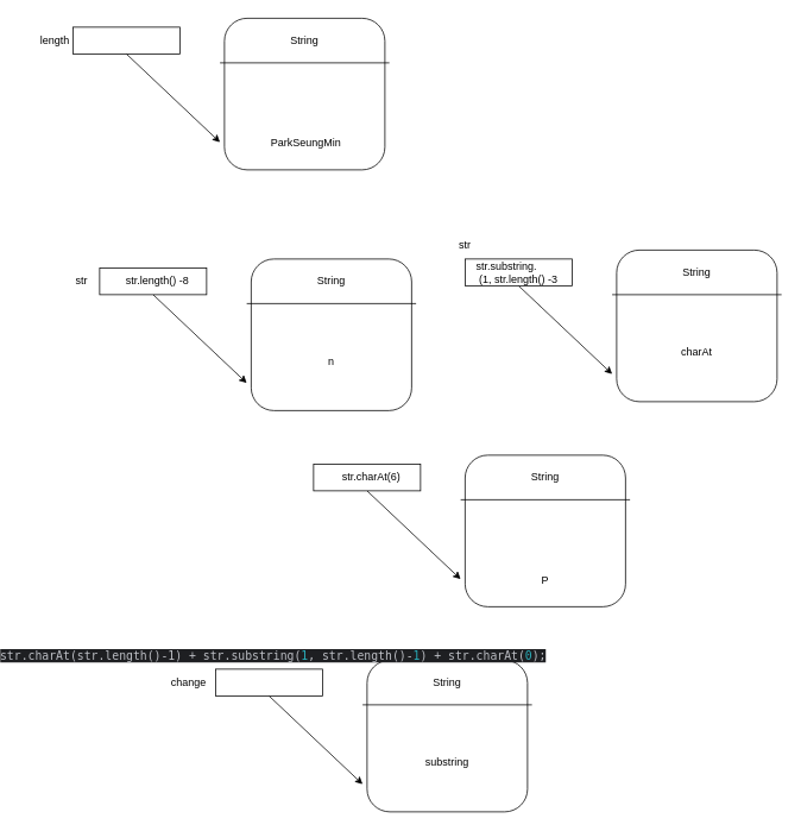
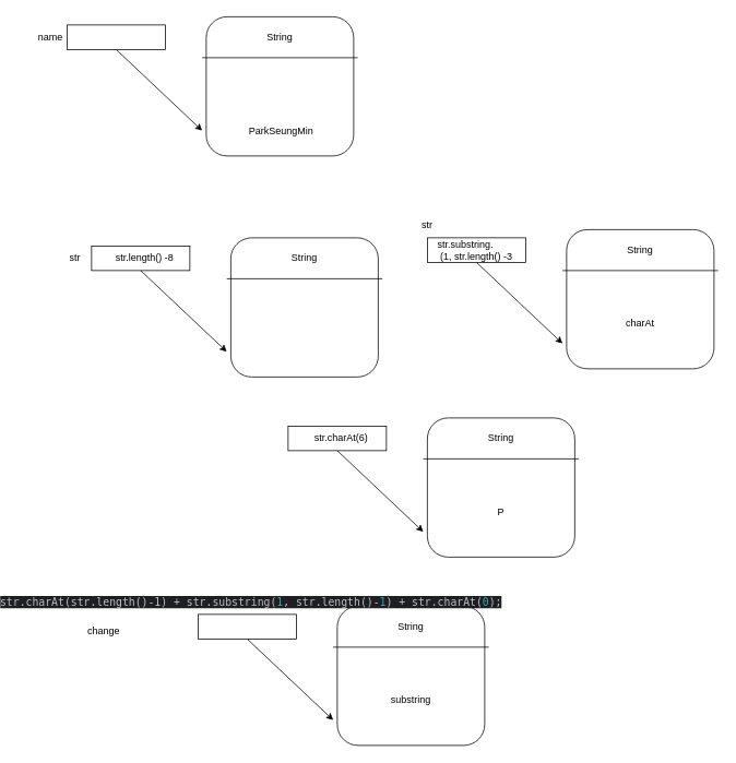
  <mxCell id="0" />
  <mxCell id="1" parent="0" />
  <mxCell id="2" value="" style="rounded=1;whiteSpace=wrap;html=1;" vertex="1" parent="1"><mxGeometry x="240" y="20" width="180" height="170" as="geometry" /></mxCell>
  <mxCell id="3" value="" style="endArrow=classic;html=1;rounded=0;entryX=-0.028;entryY=0.818;entryDx=0;entryDy=0;entryPerimeter=0;" edge="1" parent="1" target="2"><mxGeometry width="50" height="50" relative="1" as="geometry"><mxPoint x="130" y="60" as="sourcePoint" /><mxPoint x="210" y="40" as="targetPoint" /><Array as="points" /></mxGeometry></mxCell>
  <mxCell id="4" value="" style="endArrow=none;html=1;rounded=0;" edge="1" parent="1"><mxGeometry width="50" height="50" relative="1" as="geometry"><mxPoint x="235" y="70" as="sourcePoint" /><mxPoint x="425" y="70" as="targetPoint" /></mxGeometry></mxCell>
  <mxCell id="5" value="&amp;nbsp;ParkSeungMin" style="text;html=1;strokeColor=none;fillColor=none;align=center;verticalAlign=middle;whiteSpace=wrap;rounded=0;" vertex="1" parent="1"><mxGeometry x="300" y="145" width="60" height="30" as="geometry" /></mxCell>
  <mxCell id="6" value="String" style="text;html=1;strokeColor=none;fillColor=none;align=center;verticalAlign=middle;whiteSpace=wrap;rounded=0;" vertex="1" parent="1"><mxGeometry x="300" y="30" width="60" height="30" as="geometry" /></mxCell>
- <mxCell id="7" value="length" style="text;strokeColor=none;align=center;fillColor=none;html=1;verticalAlign=middle;whiteSpace=wrap;rounded=0;" vertex="1" parent="1"><mxGeometry x="20" y="30" width="60" height="30" as="geometry" /></mxCell>
+ <mxCell id="7" value="name" style="text;strokeColor=none;align=center;fillColor=none;html=1;verticalAlign=middle;whiteSpace=wrap;rounded=0;" vertex="1" parent="1"><mxGeometry x="20" y="30" width="60" height="30" as="geometry" /></mxCell>
  <mxCell id="8" value="" style="rounded=0;whiteSpace=wrap;html=1;" vertex="1" parent="1"><mxGeometry x="70" y="30" width="120" height="30" as="geometry" /></mxCell>
  <mxCell id="9" value="" style="rounded=1;whiteSpace=wrap;html=1;" vertex="1" parent="1"><mxGeometry x="270" y="290" width="180" height="170" as="geometry" /></mxCell>
  <mxCell id="10" value="" style="endArrow=classic;html=1;rounded=0;entryX=-0.028;entryY=0.818;entryDx=0;entryDy=0;entryPerimeter=0;" edge="1" parent="1" target="9"><mxGeometry width="50" height="50" relative="1" as="geometry"><mxPoint x="160" y="330" as="sourcePoint" /><mxPoint x="240" y="310" as="targetPoint" /><Array as="points" /></mxGeometry></mxCell>
  <mxCell id="11" value="" style="endArrow=none;html=1;rounded=0;" edge="1" parent="1"><mxGeometry width="50" height="50" relative="1" as="geometry"><mxPoint x="265" y="340" as="sourcePoint" /><mxPoint x="455" y="340" as="targetPoint" /></mxGeometry></mxCell>
- <mxCell id="12" value="n" style="text;html=1;strokeColor=none;fillColor=none;align=center;verticalAlign=middle;whiteSpace=wrap;rounded=0;" vertex="1" parent="1"><mxGeometry x="330" y="390" width="60" height="30" as="geometry" /></mxCell>
  <mxCell id="13" value="String" style="text;html=1;strokeColor=none;fillColor=none;align=center;verticalAlign=middle;whiteSpace=wrap;rounded=0;" vertex="1" parent="1"><mxGeometry x="330" y="300" width="60" height="30" as="geometry" /></mxCell>
  <mxCell id="14" value="str" style="text;strokeColor=none;align=center;fillColor=none;html=1;verticalAlign=middle;whiteSpace=wrap;rounded=0;" vertex="1" parent="1"><mxGeometry x="50" y="300" width="60" height="30" as="geometry" /></mxCell>
  <mxCell id="15" value="" style="rounded=0;whiteSpace=wrap;html=1;" vertex="1" parent="1"><mxGeometry x="100" y="300" width="120" height="30" as="geometry" /></mxCell>
  <mxCell id="16" value="" style="rounded=1;whiteSpace=wrap;html=1;" vertex="1" parent="1"><mxGeometry x="680" y="280" width="180" height="170" as="geometry" /></mxCell>
  <mxCell id="17" value="" style="endArrow=classic;html=1;rounded=0;entryX=-0.028;entryY=0.818;entryDx=0;entryDy=0;entryPerimeter=0;" edge="1" parent="1" target="16"><mxGeometry width="50" height="50" relative="1" as="geometry"><mxPoint x="570" y="320" as="sourcePoint" /><mxPoint x="650" y="300" as="targetPoint" /><Array as="points" /></mxGeometry></mxCell>
  <mxCell id="18" value="" style="endArrow=none;html=1;rounded=0;" edge="1" parent="1"><mxGeometry width="50" height="50" relative="1" as="geometry"><mxPoint x="675" y="330" as="sourcePoint" /><mxPoint x="865" y="330" as="targetPoint" /></mxGeometry></mxCell>
  <mxCell id="19" value="charAt" style="text;html=1;strokeColor=none;fillColor=none;align=center;verticalAlign=middle;whiteSpace=wrap;rounded=0;" vertex="1" parent="1"><mxGeometry x="740" y="380" width="60" height="30" as="geometry" /></mxCell>
  <mxCell id="20" value="String" style="text;html=1;strokeColor=none;fillColor=none;align=center;verticalAlign=middle;whiteSpace=wrap;rounded=0;" vertex="1" parent="1"><mxGeometry x="740" y="290" width="60" height="30" as="geometry" /></mxCell>
  <mxCell id="21" value="str" style="text;strokeColor=none;align=center;fillColor=none;html=1;verticalAlign=middle;whiteSpace=wrap;rounded=0;" vertex="1" parent="1"><mxGeometry x="480" y="260" width="60" height="30" as="geometry" /></mxCell>
  <mxCell id="22" value="" style="rounded=0;whiteSpace=wrap;html=1;" vertex="1" parent="1"><mxGeometry x="510" y="290" width="120" height="30" as="geometry" /></mxCell>
  <mxCell id="23" value="str.length() -8" style="text;html=1;strokeColor=none;fillColor=none;align=center;verticalAlign=middle;whiteSpace=wrap;rounded=0;" vertex="1" parent="1"><mxGeometry x="110" y="300" width="110" height="30" as="geometry" /></mxCell>
  <mxCell id="24" value="str.substring. &amp;nbsp; &amp;nbsp; &amp;nbsp; &amp;nbsp; (1, str.length() -3" style="text;html=1;strokeColor=none;fillColor=none;align=center;verticalAlign=middle;whiteSpace=wrap;rounded=0;" vertex="1" parent="1"><mxGeometry x="515" y="290" width="110" height="30" as="geometry" /></mxCell>
  <mxCell id="25" value="" style="rounded=1;whiteSpace=wrap;html=1;" vertex="1" parent="1"><mxGeometry x="510" y="510" width="180" height="170" as="geometry" /></mxCell>
  <mxCell id="26" value="" style="endArrow=classic;html=1;rounded=0;entryX=-0.028;entryY=0.818;entryDx=0;entryDy=0;entryPerimeter=0;" edge="1" parent="1" target="25"><mxGeometry width="50" height="50" relative="1" as="geometry"><mxPoint x="400" y="550" as="sourcePoint" /><mxPoint x="480" y="530" as="targetPoint" /><Array as="points" /></mxGeometry></mxCell>
  <mxCell id="27" value="" style="endArrow=none;html=1;rounded=0;" edge="1" parent="1"><mxGeometry width="50" height="50" relative="1" as="geometry"><mxPoint x="505" y="560" as="sourcePoint" /><mxPoint x="695" y="560" as="targetPoint" /></mxGeometry></mxCell>
- <mxCell id="28" value="P" style="text;html=1;strokeColor=none;fillColor=none;align=center;verticalAlign=middle;whiteSpace=wrap;rounded=0;" vertex="1" parent="1"><mxGeometry x="570" y="635" width="60" height="30" as="geometry" /></mxCell>
+ <mxCell id="28" value="P" style="text;html=1;strokeColor=none;fillColor=none;align=center;verticalAlign=middle;whiteSpace=wrap;rounded=0;" vertex="1" parent="1"><mxGeometry x="570" y="610" width="60" height="30" as="geometry" /></mxCell>
  <mxCell id="29" value="String" style="text;html=1;strokeColor=none;fillColor=none;align=center;verticalAlign=middle;whiteSpace=wrap;rounded=0;" vertex="1" parent="1"><mxGeometry x="570" y="520" width="60" height="30" as="geometry" /></mxCell>
  <mxCell id="30" value="" style="rounded=0;whiteSpace=wrap;html=1;" vertex="1" parent="1"><mxGeometry x="340" y="520" width="120" height="30" as="geometry" /></mxCell>
  <mxCell id="31" value="str.charAt(6)" style="text;html=1;strokeColor=none;fillColor=none;align=center;verticalAlign=middle;whiteSpace=wrap;rounded=0;" vertex="1" parent="1"><mxGeometry x="350" y="520" width="110" height="30" as="geometry" /></mxCell>
  <mxCell id="32" value="" style="rounded=1;whiteSpace=wrap;html=1;" vertex="1" parent="1"><mxGeometry x="400" y="740" width="180" height="170" as="geometry" /></mxCell>
  <mxCell id="33" value="" style="endArrow=classic;html=1;rounded=0;entryX=-0.028;entryY=0.818;entryDx=0;entryDy=0;entryPerimeter=0;" edge="1" parent="1" target="32"><mxGeometry width="50" height="50" relative="1" as="geometry"><mxPoint x="290" y="780" as="sourcePoint" /><mxPoint x="370" y="760" as="targetPoint" /><Array as="points" /></mxGeometry></mxCell>
  <mxCell id="34" value="" style="endArrow=none;html=1;rounded=0;" edge="1" parent="1"><mxGeometry width="50" height="50" relative="1" as="geometry"><mxPoint x="395" y="790" as="sourcePoint" /><mxPoint x="585" y="790" as="targetPoint" /></mxGeometry></mxCell>
  <mxCell id="35" value="substring" style="text;html=1;strokeColor=none;fillColor=none;align=center;verticalAlign=middle;whiteSpace=wrap;rounded=0;" vertex="1" parent="1"><mxGeometry x="460" y="840" width="60" height="30" as="geometry" /></mxCell>
  <mxCell id="36" value="String" style="text;html=1;strokeColor=none;fillColor=none;align=center;verticalAlign=middle;whiteSpace=wrap;rounded=0;" vertex="1" parent="1"><mxGeometry x="460" y="750" width="60" height="30" as="geometry" /></mxCell>
- <mxCell id="37" value="change" style="text;strokeColor=none;align=center;fillColor=none;html=1;verticalAlign=middle;whiteSpace=wrap;rounded=0;" vertex="1" parent="1"><mxGeometry x="170" y="750" width="60" height="30" as="geometry" /></mxCell>
+ <mxCell id="37" value="change" style="text;strokeColor=none;align=center;fillColor=none;html=1;verticalAlign=middle;whiteSpace=wrap;rounded=0;" vertex="1" parent="1"><mxGeometry x="85" y="755" width="60" height="30" as="geometry" /></mxCell>
  <mxCell id="38" value="" style="rounded=0;whiteSpace=wrap;html=1;" vertex="1" parent="1"><mxGeometry x="230" y="750" width="120" height="30" as="geometry" /></mxCell>
  <mxCell id="39" value="&lt;div style=&quot;text-align: start; background-color: rgb(30, 31, 34); color: rgb(188, 190, 196);&quot;&gt;&lt;pre style=&quot;font-family: &amp;quot;JetBrains Mono&amp;quot;, monospace; font-size: 9.8pt;&quot;&gt;str.charAt(str.length()-1) + str.substring(&lt;span style=&quot;color: rgb(42, 172, 184);&quot;&gt;1&lt;/span&gt;, str.length()-&lt;span style=&quot;color: rgb(42, 172, 184);&quot;&gt;1&lt;/span&gt;) + str.charAt(&lt;span style=&quot;color: rgb(42, 172, 184);&quot;&gt;0&lt;/span&gt;);&lt;/pre&gt;&lt;/div&gt;" style="text;html=1;strokeColor=none;fillColor=none;align=center;verticalAlign=middle;whiteSpace=wrap;rounded=0;" vertex="1" parent="1"><mxGeometry x="240" y="720" width="110" height="30" as="geometry" /></mxCell>
